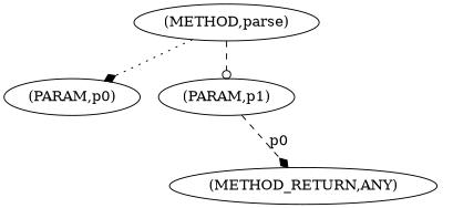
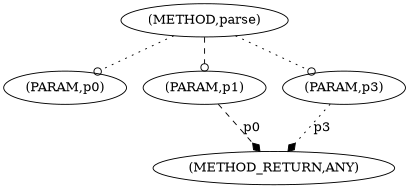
  digraph {
    edge [arrowhead=odot style=dotted]
    n1 [label=<(METHOD,parse)>]
    n2 [label=<(PARAM,p0)>]
    n3 [label=<(PARAM,p1)>]
+   n4 [label=<(PARAM,p3)>]
    n5 [label=<(METHOD_RETURN,ANY)>]
-   n1 -> n2 [arrowhead=diamond]
+   n1 -> n2
    n1 -> n3 [style=dashed]
+   n1 -> n4
    n3 -> n5 [arrowhead=diamond label=p0 style=dashed]
+   n4 -> n5 [arrowhead=diamond label=p3]
  }
